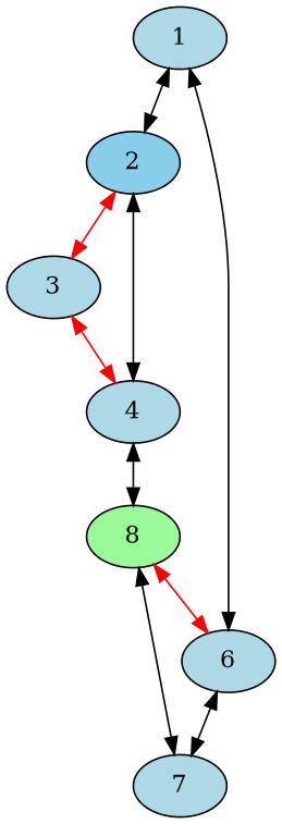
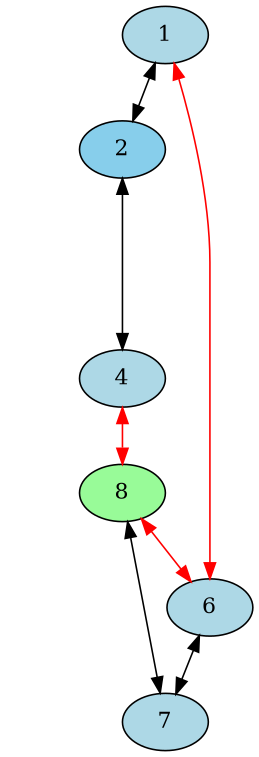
  digraph {
    node [fillcolor=lightblue style=filled]
    edge [color=black dir=both]
    2 [fillcolor=skyblue]
    1
    6
-   3
    4
    7
    n7 [fillcolor=palegreen label=8]
-   2 -> 3 [color=red]
    2 -> 4
    1 -> 2
-   1 -> 6
+   1 -> 6 [color=red]
    6 -> 7
-   3 -> 4 [color=red]
-   4 -> n7
+   4 -> n7 [color=red]
    n7 -> 6 [color=red]
    n7 -> 7
  }
